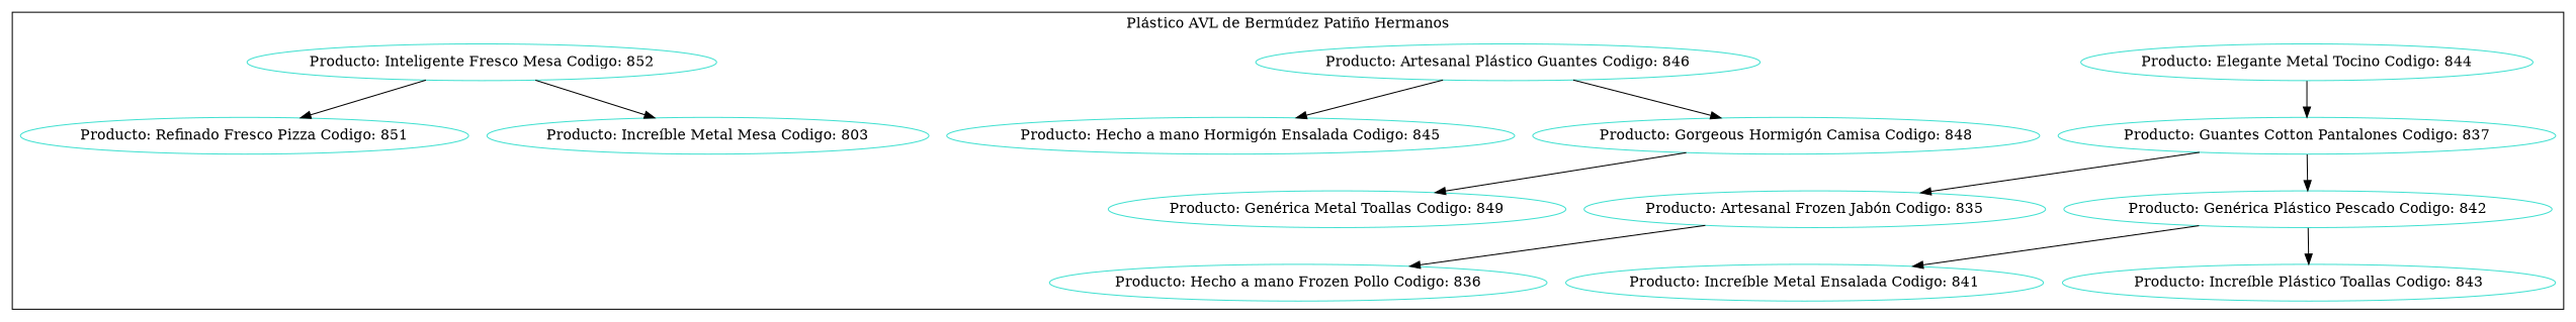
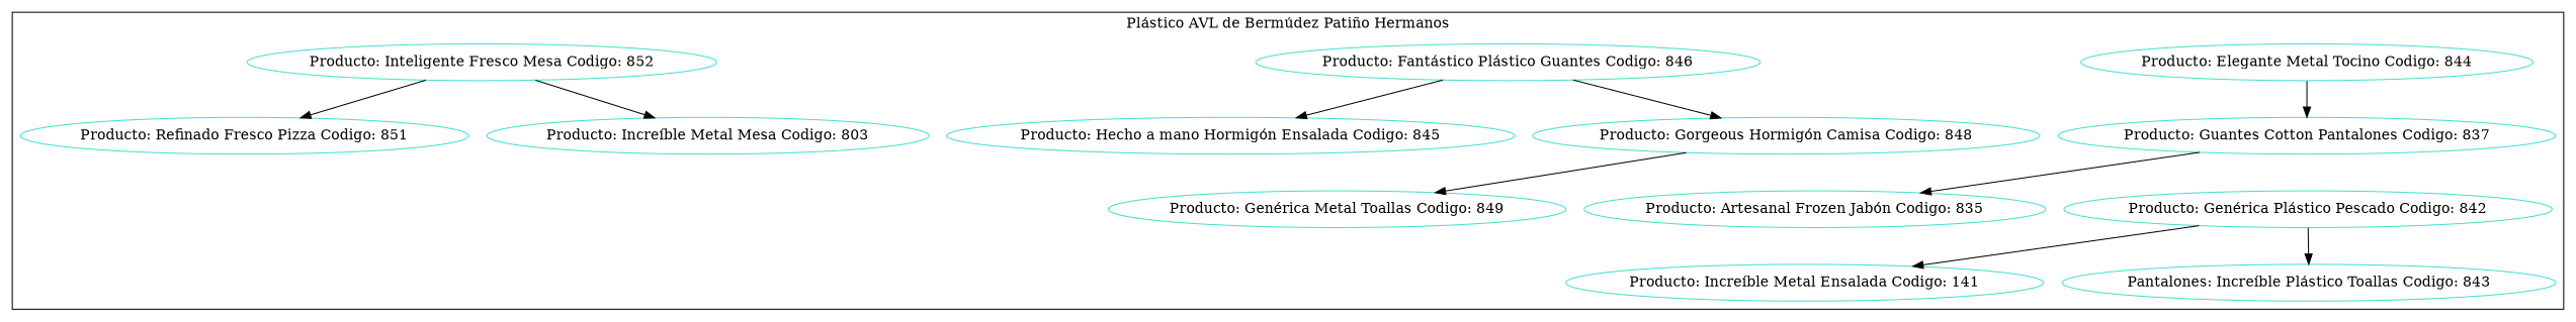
  digraph {
    node [color=turquoise]
    n1 [label="Producto: Elegante Metal Tocino Codigo: 844"]
    n2 [label="Producto: Guantes Cotton Pantalones Codigo: 837"]
    n3 [label="Producto: Artesanal Frozen Jabón Codigo: 835"]
    n4 [label="Producto: Genérica Plástico Pescado Codigo: 842"]
-   n5 [label="Producto: Hecho a mano Frozen Pollo Codigo: 836"]
-   n6 [label="Producto: Increíble Metal Ensalada Codigo: 841"]
-   n7 [label="Producto: Increíble Plástico Toallas Codigo: 843"]
-   n8 [label="Producto: Artesanal Plástico Guantes Codigo: 846"]
+   n6 [label="Producto: Increíble Metal Ensalada Codigo: 141"]
+   n7 [label="Pantalones: Increíble Plástico Toallas Codigo: 843"]
+   n8 [label="Producto: Fantástico Plástico Guantes Codigo: 846"]
    n9 [label="Producto: Inteligente Fresco Mesa Codigo: 852"]
    n10 [label="Producto: Hecho a mano Hormigón Ensalada Codigo: 845"]
    n11 [label="Producto: Gorgeous Hormigón Camisa Codigo: 848"]
    n12 [label="Producto: Genérica Metal Toallas Codigo: 849"]
    n13 [label="Producto: Refinado Fresco Pizza Codigo: 851"]
    n14 [label="Producto: Increíble Metal Mesa Codigo: 803"]
    subgraph cluster_1 {
      color=black
      label="Plástico AVL de Bermúdez Patiño Hermanos"
      n1
      n2
      n3
      n4
-     n5
      n6
      n7
      n8
      n9
      n10
      n11
      n12
      n13
      n14
    }
    n1 -> n2
    n2 -> n3
-   n2 -> n4
-   n3 -> n5
    n4 -> n6
    n4 -> n7
    n8 -> n10
    n8 -> n11
    n9 -> n13
    n9 -> n14
    n11 -> n12
  }
